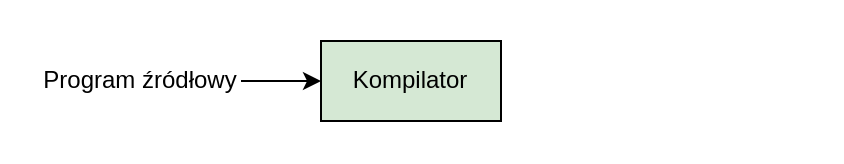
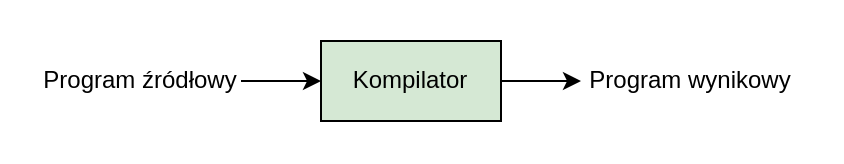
  <mxCell id="0" />
  <mxCell id="1" parent="0" />
+ <mxCell id="2" style="edgeStyle=orthogonalEdgeStyle;rounded=0;orthogonalLoop=1;jettySize=auto;html=1;" edge="1" parent="1" source="3" target="6"><mxGeometry relative="1" as="geometry" /></mxCell>
  <mxCell id="3" value="Kompilator" style="rounded=0;whiteSpace=wrap;html=1;fillColor=#d5e8d4;" vertex="1" parent="1"><mxGeometry x="160" y="20" width="90" height="40" as="geometry" /></mxCell>
  <mxCell id="4" style="edgeStyle=orthogonalEdgeStyle;rounded=0;orthogonalLoop=1;jettySize=auto;html=1;" edge="1" parent="1" source="5" target="3"><mxGeometry relative="1" as="geometry" /></mxCell>
  <mxCell id="5" value="Program źródłowy" style="text;html=1;strokeColor=none;fillColor=none;align=center;verticalAlign=middle;whiteSpace=wrap;rounded=0;" vertex="1" parent="1"><mxGeometry x="20" y="30" width="100" height="20" as="geometry" /></mxCell>
+ <mxCell id="6" value="Program wynikowy" style="text;html=1;strokeColor=none;fillColor=none;align=center;verticalAlign=middle;whiteSpace=wrap;rounded=0;" vertex="1" parent="1"><mxGeometry x="290" y="30" width="110" height="20" as="geometry" /></mxCell>
